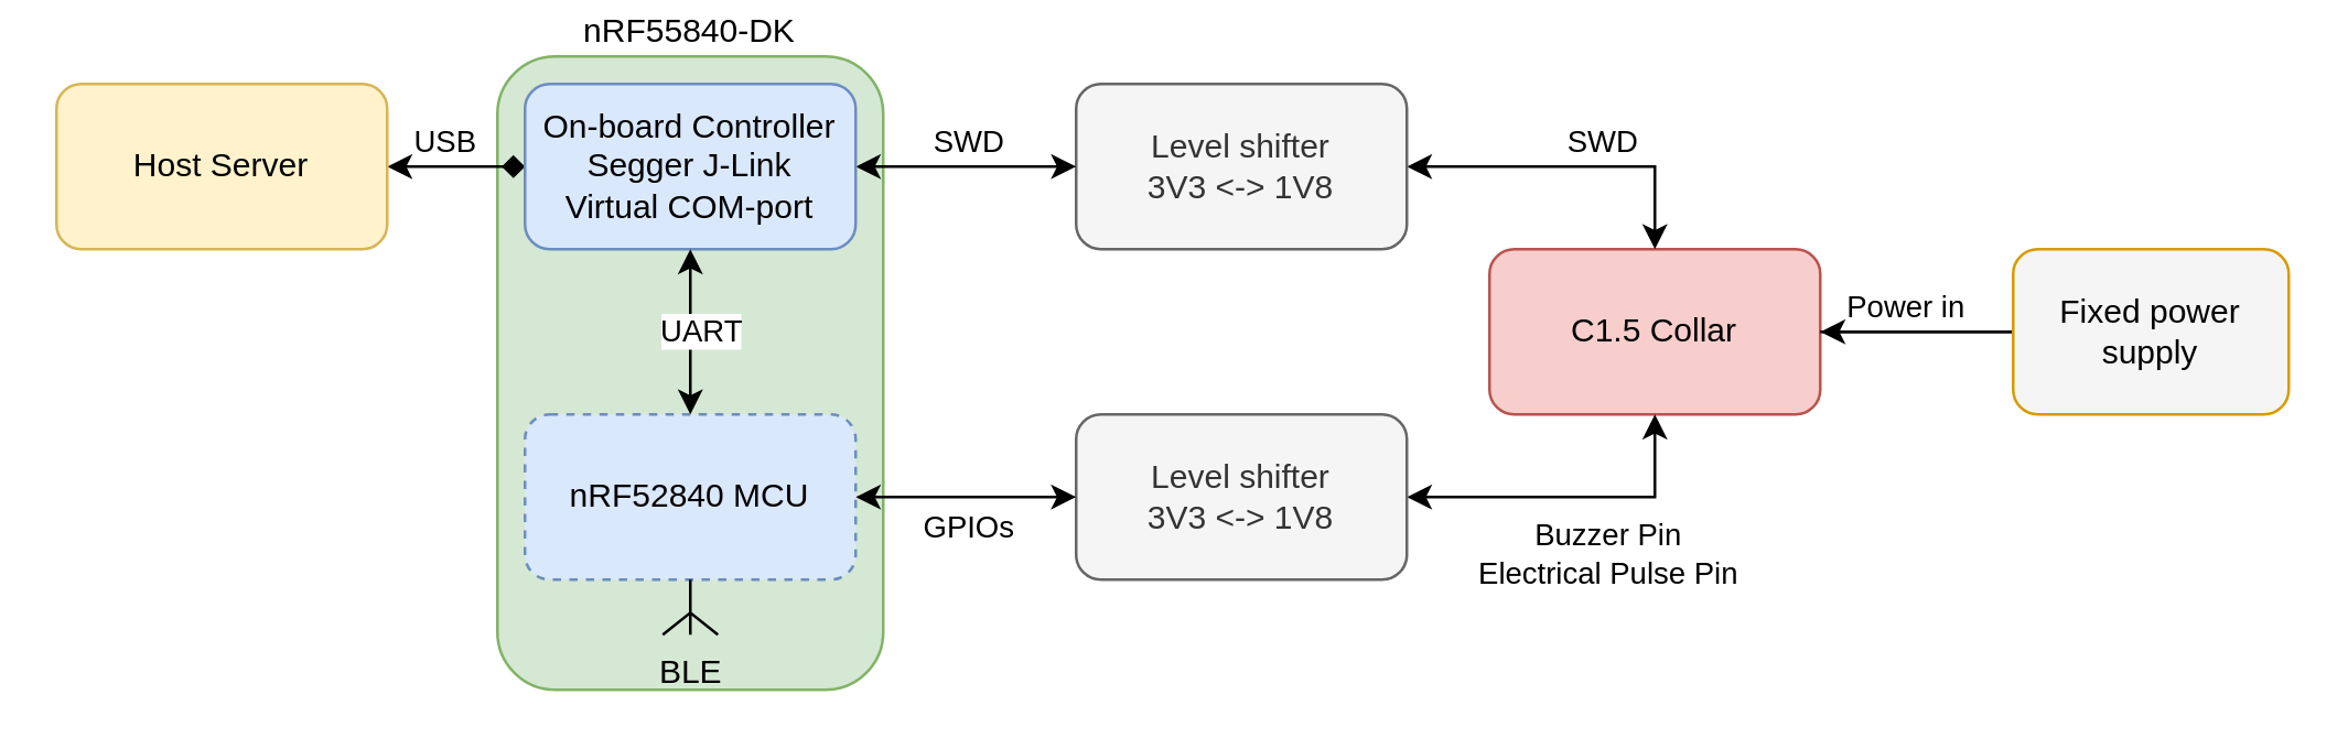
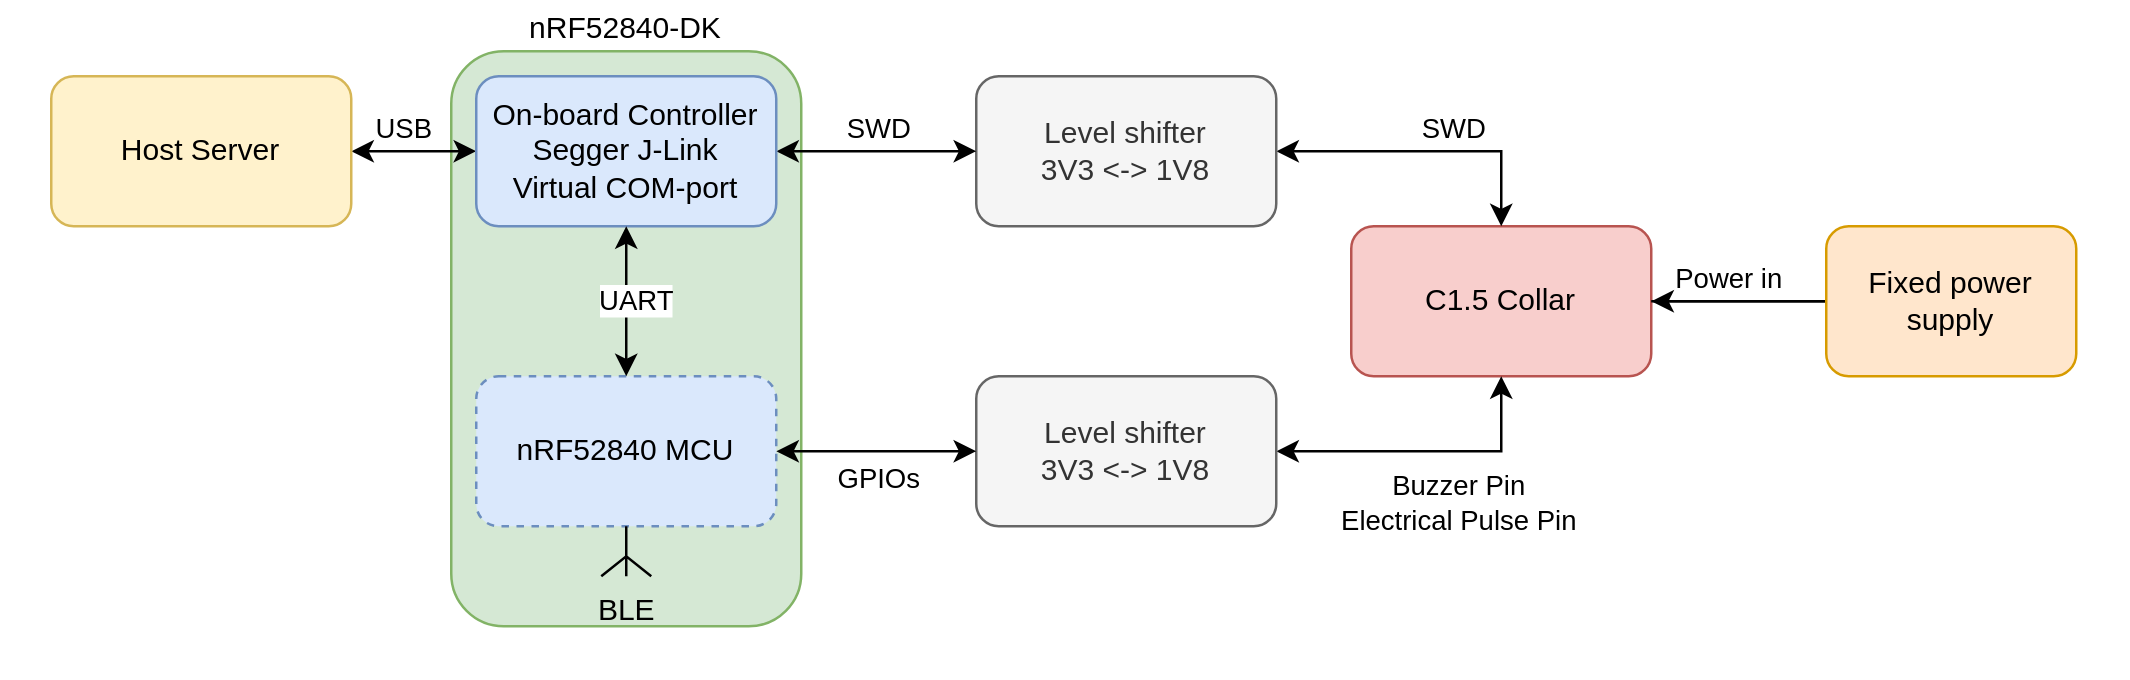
  <mxCell id="0" />
  <mxCell id="1" parent="0" />
- <mxCell id="2" value="nRF55840-DK" style="rounded=1;whiteSpace=wrap;html=1;fillColor=#d5e8d4;strokeColor=#82b366;labelPosition=center;verticalLabelPosition=top;align=center;verticalAlign=bottom;" vertex="1" parent="1"><mxGeometry x="180" y="20" width="140" height="230" as="geometry" /></mxCell>
- <mxCell id="3" style="edgeStyle=orthogonalEdgeStyle;rounded=0;orthogonalLoop=1;jettySize=auto;html=1;exitX=1;exitY=0.5;exitDx=0;exitDy=0;entryX=0;entryY=0.5;entryDx=0;entryDy=0;startArrow=classic;startFill=1;endArrow=diamond;" edge="1" parent="1" source="5" target="17"><mxGeometry relative="1" as="geometry" /></mxCell>
+ <mxCell id="2" value="nRF52840-DK" style="rounded=1;whiteSpace=wrap;html=1;fillColor=#d5e8d4;strokeColor=#82b366;labelPosition=center;verticalLabelPosition=top;align=center;verticalAlign=bottom;" vertex="1" parent="1"><mxGeometry x="180" y="20" width="140" height="230" as="geometry" /></mxCell>
+ <mxCell id="3" style="edgeStyle=orthogonalEdgeStyle;rounded=0;orthogonalLoop=1;jettySize=auto;html=1;exitX=1;exitY=0.5;exitDx=0;exitDy=0;entryX=0;entryY=0.5;entryDx=0;entryDy=0;startArrow=classic;startFill=1;" edge="1" parent="1" source="5" target="17"><mxGeometry relative="1" as="geometry" /></mxCell>
  <mxCell id="4" value="USB" style="edgeLabel;html=1;align=center;verticalAlign=middle;resizable=0;points=[];" vertex="1" connectable="0" parent="3"><mxGeometry x="-0.302" relative="1" as="geometry"><mxPoint x="3" y="-10" as="offset" /></mxGeometry></mxCell>
  <mxCell id="5" value="Host Server" style="rounded=1;whiteSpace=wrap;html=1;fillColor=#fff2cc;strokeColor=#d6b656;" vertex="1" parent="1"><mxGeometry x="20" y="30" width="120" height="60" as="geometry" /></mxCell>
  <mxCell id="6" value="C1.5 Collar" style="rounded=1;whiteSpace=wrap;html=1;fillColor=#f8cecc;strokeColor=#b85450;" vertex="1" parent="1"><mxGeometry x="540" y="90" width="120" height="60" as="geometry" /></mxCell>
  <mxCell id="7" style="edgeStyle=orthogonalEdgeStyle;rounded=0;orthogonalLoop=1;jettySize=auto;html=1;exitX=1;exitY=0.5;exitDx=0;exitDy=0;entryX=0.5;entryY=0;entryDx=0;entryDy=0;startArrow=classic;startFill=1;" edge="1" parent="1" source="9" target="6"><mxGeometry relative="1" as="geometry" /></mxCell>
  <mxCell id="8" value="SWD" style="edgeLabel;html=1;align=center;verticalAlign=middle;resizable=0;points=[];" vertex="1" connectable="0" parent="7"><mxGeometry x="-0.033" y="3" relative="1" as="geometry"><mxPoint x="12" y="-7" as="offset" /></mxGeometry></mxCell>
  <mxCell id="9" value="Level shifter&lt;br&gt;3V3 &amp;lt;-&amp;gt; 1V8" style="rounded=1;whiteSpace=wrap;html=1;fillColor=#f5f5f5;fontColor=#333333;strokeColor=#666666;" vertex="1" parent="1"><mxGeometry x="390" y="30" width="120" height="60" as="geometry" /></mxCell>
  <mxCell id="10" style="edgeStyle=orthogonalEdgeStyle;rounded=0;orthogonalLoop=1;jettySize=auto;html=1;exitX=1;exitY=0.5;exitDx=0;exitDy=0;entryX=0.5;entryY=1;entryDx=0;entryDy=0;startArrow=classic;startFill=1;" edge="1" parent="1" source="12" target="6"><mxGeometry relative="1" as="geometry" /></mxCell>
  <mxCell id="11" value="Buzzer Pin&lt;br&gt;Electrical Pulse Pin" style="edgeLabel;html=1;align=center;verticalAlign=middle;resizable=0;points=[];" vertex="1" connectable="0" parent="10"><mxGeometry x="0.2" y="2" relative="1" as="geometry"><mxPoint y="22" as="offset" /></mxGeometry></mxCell>
  <mxCell id="12" value="Level shifter&lt;br&gt;3V3 &amp;lt;-&amp;gt; 1V8" style="rounded=1;whiteSpace=wrap;html=1;fillColor=#f5f5f5;fontColor=#333333;strokeColor=#666666;" vertex="1" parent="1"><mxGeometry x="390" y="150" width="120" height="60" as="geometry" /></mxCell>
  <mxCell id="13" style="edgeStyle=orthogonalEdgeStyle;rounded=0;orthogonalLoop=1;jettySize=auto;html=1;entryX=0;entryY=0.5;entryDx=0;entryDy=0;startArrow=classic;startFill=1;exitX=1;exitY=0.5;exitDx=0;exitDy=0;" edge="1" parent="1" source="17" target="9"><mxGeometry relative="1" as="geometry"><mxPoint x="340" y="60" as="sourcePoint" /></mxGeometry></mxCell>
  <mxCell id="14" value="SWD" style="edgeLabel;html=1;align=center;verticalAlign=middle;resizable=0;points=[];" vertex="1" connectable="0" parent="13"><mxGeometry x="-0.137" y="-2" relative="1" as="geometry"><mxPoint x="5" y="-12" as="offset" /></mxGeometry></mxCell>
  <mxCell id="15" style="edgeStyle=orthogonalEdgeStyle;rounded=0;orthogonalLoop=1;jettySize=auto;html=1;entryX=0;entryY=0.5;entryDx=0;entryDy=0;startArrow=classic;startFill=1;exitX=1;exitY=0.5;exitDx=0;exitDy=0;" edge="1" parent="1" source="22" target="12"><mxGeometry relative="1" as="geometry"><mxPoint x="520" y="330" as="sourcePoint" /></mxGeometry></mxCell>
  <mxCell id="16" value="GPIOs" style="edgeLabel;html=1;align=center;verticalAlign=middle;resizable=0;points=[];" vertex="1" connectable="0" parent="15"><mxGeometry x="0.047" y="-3" relative="1" as="geometry"><mxPoint x="-2" y="7" as="offset" /></mxGeometry></mxCell>
  <mxCell id="17" value="On-board Controller&lt;br&gt;Segger J-Link&lt;br&gt;Virtual COM-port" style="rounded=1;whiteSpace=wrap;html=1;fillColor=#dae8fc;strokeColor=#6c8ebf;" vertex="1" parent="1"><mxGeometry x="190" y="30" width="120" height="60" as="geometry" /></mxCell>
  <mxCell id="18" style="edgeStyle=orthogonalEdgeStyle;rounded=0;orthogonalLoop=1;jettySize=auto;html=1;exitX=0;exitY=0.5;exitDx=0;exitDy=0;entryX=1;entryY=0.5;entryDx=0;entryDy=0;startArrow=none;startFill=0;endArrow=none;endFill=0;" edge="1" parent="1" source="21" target="6"><mxGeometry relative="1" as="geometry" /></mxCell>
  <mxCell id="19" value="" style="edgeStyle=orthogonalEdgeStyle;rounded=0;orthogonalLoop=1;jettySize=auto;html=1;startArrow=none;startFill=0;endArrow=classic;endFill=1;" edge="1" parent="1" source="21" target="6"><mxGeometry relative="1" as="geometry" /></mxCell>
  <mxCell id="20" value="Power in" style="edgeLabel;html=1;align=center;verticalAlign=middle;resizable=0;points=[];" vertex="1" connectable="0" parent="19"><mxGeometry x="-0.266" y="2" relative="1" as="geometry"><mxPoint x="-14" y="-12" as="offset" /></mxGeometry></mxCell>
- <mxCell id="21" value="Fixed power supply" style="rounded=1;whiteSpace=wrap;html=1;fillColor=#f5f5f5;strokeColor=#d79b00;" vertex="1" parent="1"><mxGeometry x="730" y="90" width="100" height="60" as="geometry" /></mxCell>
+ <mxCell id="21" value="Fixed power supply" style="rounded=1;whiteSpace=wrap;html=1;fillColor=#ffe6cc;strokeColor=#d79b00;" vertex="1" parent="1"><mxGeometry x="730" y="90" width="100" height="60" as="geometry" /></mxCell>
  <mxCell id="22" value="nRF52840 MCU" style="rounded=1;whiteSpace=wrap;html=1;fillColor=#dae8fc;strokeColor=#6c8ebf;dashed=1;" vertex="1" parent="1"><mxGeometry x="190" y="150" width="120" height="60" as="geometry" /></mxCell>
  <mxCell id="23" style="edgeStyle=orthogonalEdgeStyle;rounded=0;orthogonalLoop=1;jettySize=auto;html=1;exitX=0.5;exitY=0;exitDx=0;exitDy=0;entryX=0.5;entryY=1;entryDx=0;entryDy=0;startArrow=classic;startFill=1;" edge="1" parent="1" source="22" target="17"><mxGeometry relative="1" as="geometry"><mxPoint x="150" y="70" as="sourcePoint" /><mxPoint x="200" y="70" as="targetPoint" /></mxGeometry></mxCell>
  <mxCell id="24" value="UART" style="edgeLabel;html=1;align=center;verticalAlign=middle;resizable=0;points=[];" vertex="1" connectable="0" parent="23"><mxGeometry x="-0.302" relative="1" as="geometry"><mxPoint x="3" y="-10" as="offset" /></mxGeometry></mxCell>
  <mxCell id="25" value="BLE" style="verticalLabelPosition=bottom;shadow=0;dashed=0;align=center;html=1;verticalAlign=top;shape=mxgraph.electrical.radio.aerial_-_antenna_1;labelBackgroundColor=none;rotation=0;direction=west;" vertex="1" parent="1"><mxGeometry x="240" y="210" width="20" height="20" as="geometry" /></mxCell>
